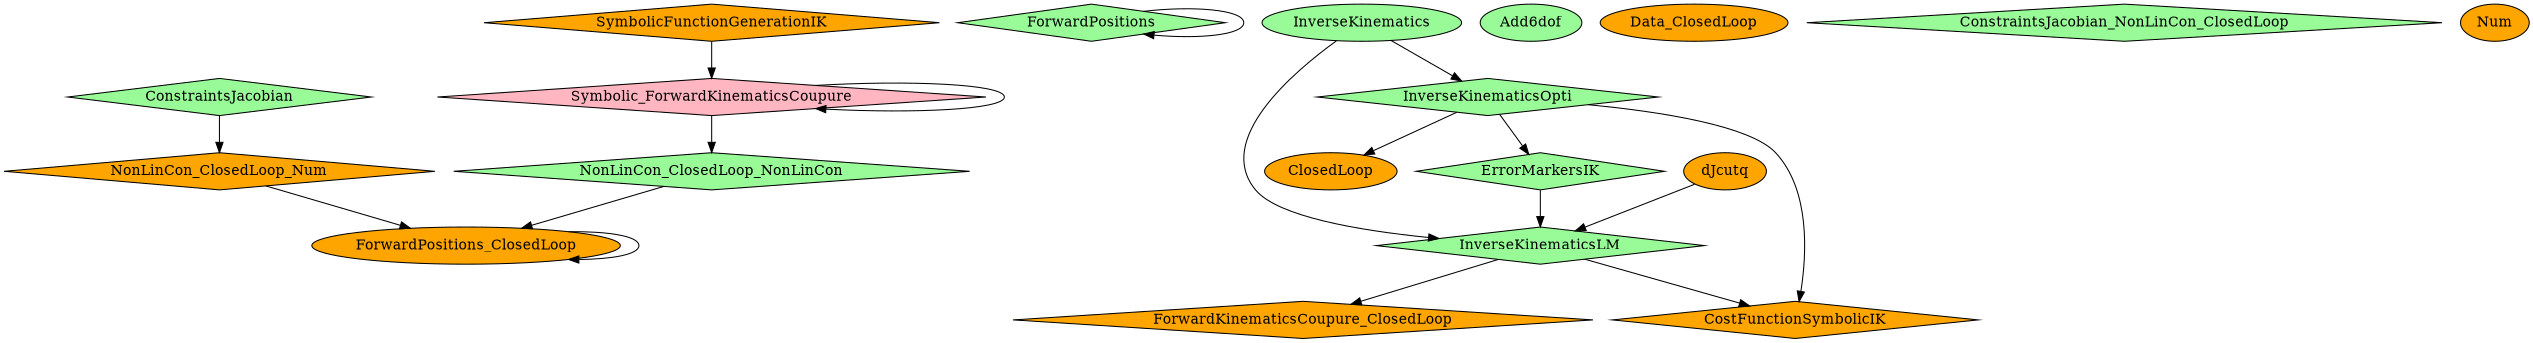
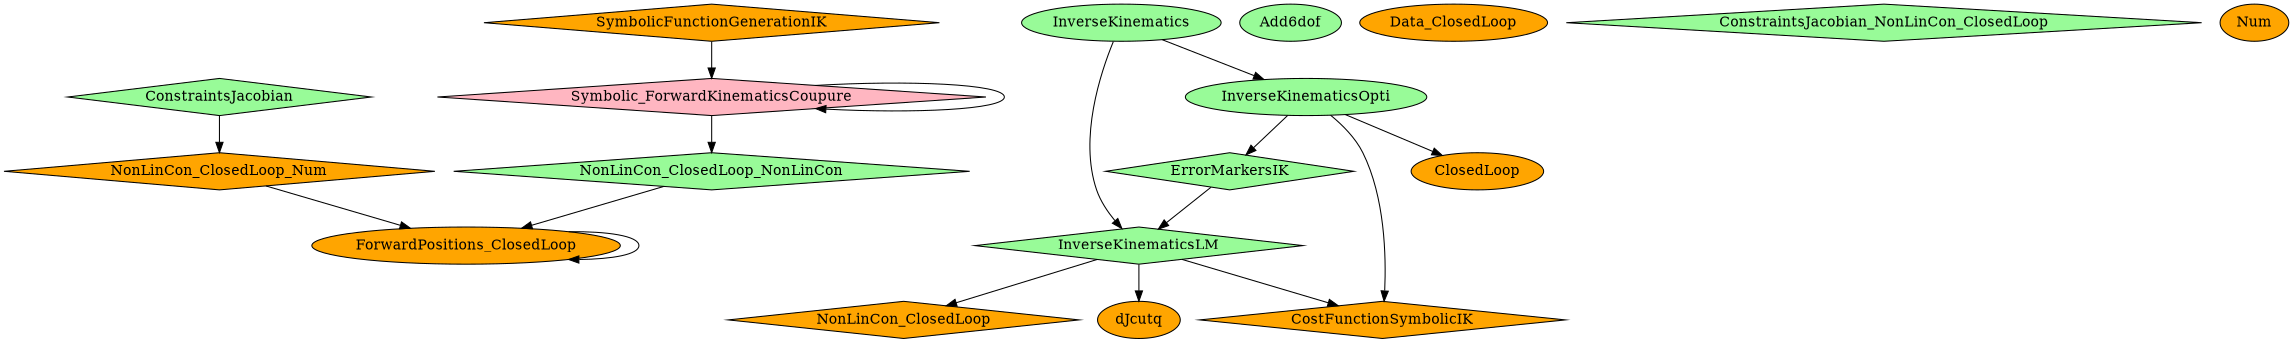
  digraph {
    node [fillcolor=palegreen shape=diamond style=filled]
    ConstraintsJacobian
    NonLinCon_ClosedLoop_Num [fillcolor=orange]
    n3 [fillcolor=orange label=ForwardPositions_ClosedLoop shape=ellipse]
-   ForwardPositions
    InverseKinematics [shape=ellipse]
    InverseKinematicsLM
-   InverseKinematicsOpti
+   InverseKinematicsOpti [shape=ellipse]
    CostFunctionSymbolicIK [fillcolor=orange]
-   NonLinCon_ClosedLoop [fillcolor=orange label=ForwardKinematicsCoupure_ClosedLoop]
+   NonLinCon_ClosedLoop [fillcolor=orange]
    dJcutq [fillcolor=orange shape=ellipse]
    ErrorMarkersIK
    ClosedLoop [fillcolor=orange shape=ellipse]
    n13 [label=NonLinCon_ClosedLoop_NonLinCon]
    Symbolic_ForwardKinematicsCoupure [fillcolor=lightpink]
    SymbolicFunctionGenerationIK [fillcolor=orange]
    Add6dof [shape=ellipse]
    Data_ClosedLoop [fillcolor=orange shape=ellipse]
    n18 [label=ConstraintsJacobian_NonLinCon_ClosedLoop]
    n19 [fillcolor=orange label=Num shape=ellipse]
    ConstraintsJacobian -> NonLinCon_ClosedLoop_Num
    NonLinCon_ClosedLoop_Num -> n3
    n3 -> n3
-   ForwardPositions -> ForwardPositions
    InverseKinematics -> InverseKinematicsLM
    InverseKinematics -> InverseKinematicsOpti
    InverseKinematicsLM -> CostFunctionSymbolicIK
    InverseKinematicsLM -> NonLinCon_ClosedLoop
-   dJcutq -> InverseKinematicsLM
+   InverseKinematicsLM -> dJcutq
    InverseKinematicsOpti -> CostFunctionSymbolicIK
    InverseKinematicsOpti -> ErrorMarkersIK
    InverseKinematicsOpti -> ClosedLoop
    ErrorMarkersIK -> InverseKinematicsLM
    n13 -> n3
    Symbolic_ForwardKinematicsCoupure -> n13
    Symbolic_ForwardKinematicsCoupure -> Symbolic_ForwardKinematicsCoupure
    SymbolicFunctionGenerationIK -> Symbolic_ForwardKinematicsCoupure
  }
